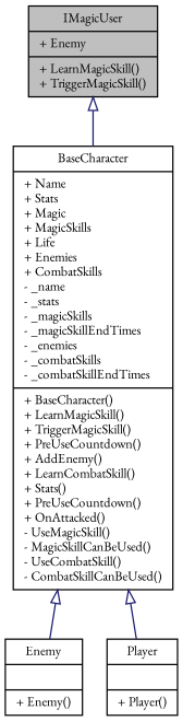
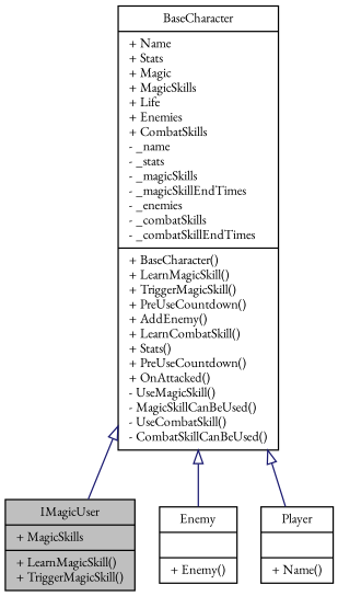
  digraph {
    fontname="EB Garamond"
    node [color=black fillcolor=white fontname="EB Garamond" fontsize=10 shape=record style=filled]
    edge [arrowtail=onormal color=midnightblue dir=back fontname="EB Garamond" fontsize=10 labelfontname=Helvetica labelfontsize=10 style=solid]
-   n1 [fillcolor=grey75 fontcolor=black height=0.2 label="{IMagicUser\n|+ Enemy\l|+ LearnMagicSkill()\l+ TriggerMagicSkill()\l}" width=0.4]
+   n1 [fillcolor=grey75 fontcolor=black height=0.2 label="{IMagicUser\n|+ MagicSkills\l|+ LearnMagicSkill()\l+ TriggerMagicSkill()\l}" width=0.4]
    n2 [height=0.2 label="{BaseCharacter\n|+ Name\l+ Stats\l+ Magic\l+ MagicSkills\l+ Life\l+ Enemies\l+ CombatSkills\l- _name\l- _stats\l- _magicSkills\l- _magicSkillEndTimes\l- _enemies\l- _combatSkills\l- _combatSkillEndTimes\l|+ BaseCharacter()\l+ LearnMagicSkill()\l+ TriggerMagicSkill()\l+ PreUseCountdown()\l+ AddEnemy()\l+ LearnCombatSkill()\l+ Stats()\l+ PreUseCountdown()\l+ OnAttacked()\l- UseMagicSkill()\l- MagicSkillCanBeUsed()\l- UseCombatSkill()\l- CombatSkillCanBeUsed()\l}" width=0.4]
    n3 [height=0.2 label="{Enemy\n||+ Enemy()\l}" width=0.4]
-   n4 [height=0.2 label="{Player\n||+ Player()\l}" width=0.4]
-   n1 -> n2
+   n4 [height=0.2 label="{Player\n||+ Name()\l}" width=0.4]
+   n2 -> n1
    n2 -> n3
    n2 -> n4
  }
